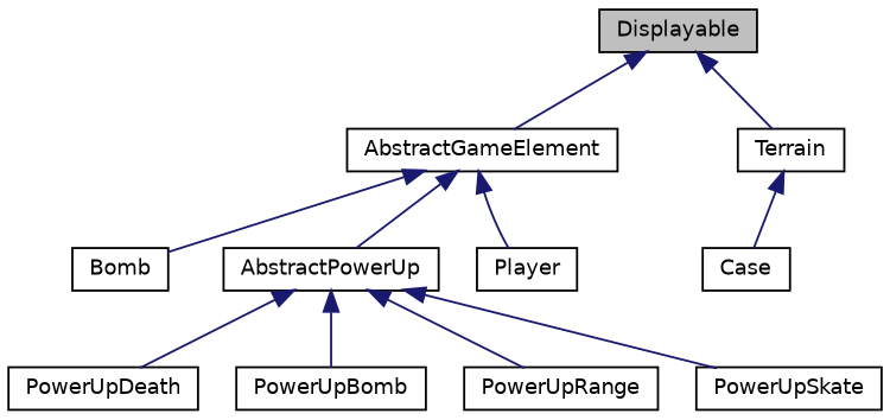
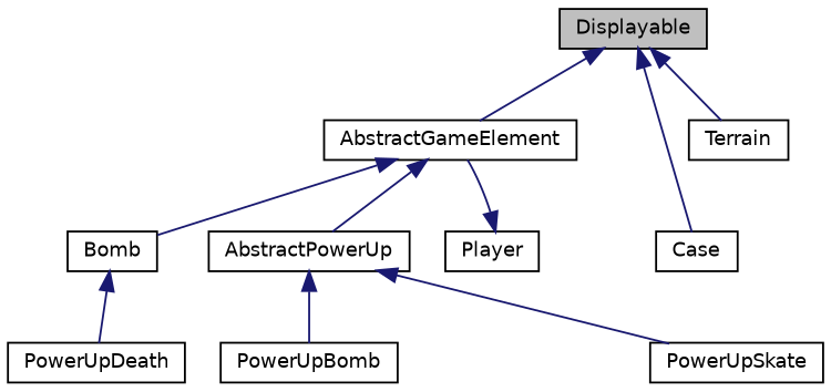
  digraph {
    node [color=black fillcolor=white fontname=Helvetica fontsize=10 shape=record style=filled]
    edge [color=midnightblue dir=back fontname=Helvetica fontsize=10 labelfontname=Helvetica labelfontsize=10 style=solid]
    n1 [fillcolor=grey75 fontcolor=black height=0.2 label=Displayable width=0.4]
    n2 [height=0.2 label=AbstractGameElement width=0.4]
    n3 [height=0.2 label=Case width=0.4]
    n4 [height=0.2 label=Terrain width=0.4]
    n5 [height=0.2 label=AbstractPowerUp width=0.4]
    n6 [height=0.2 label=Bomb width=0.4]
    n7 [height=0.2 label=Player width=0.4]
    n8 [height=0.2 label=PowerUpBomb width=0.4]
    n9 [height=0.2 label=PowerUpDeath width=0.4]
-   n10 [height=0.2 label=PowerUpRange width=0.4]
    n11 [height=0.2 label=PowerUpSkate width=0.4]
    n1 -> n2
-   n4 -> n3
+   n1 -> n3
    n1 -> n4
    n2 -> n5
    n2 -> n6
-   n2 -> n7
+   n7 -> n2
    n5 -> n8
-   n5 -> n9
-   n5 -> n10
+   n6 -> n9
    n5 -> n11
  }
